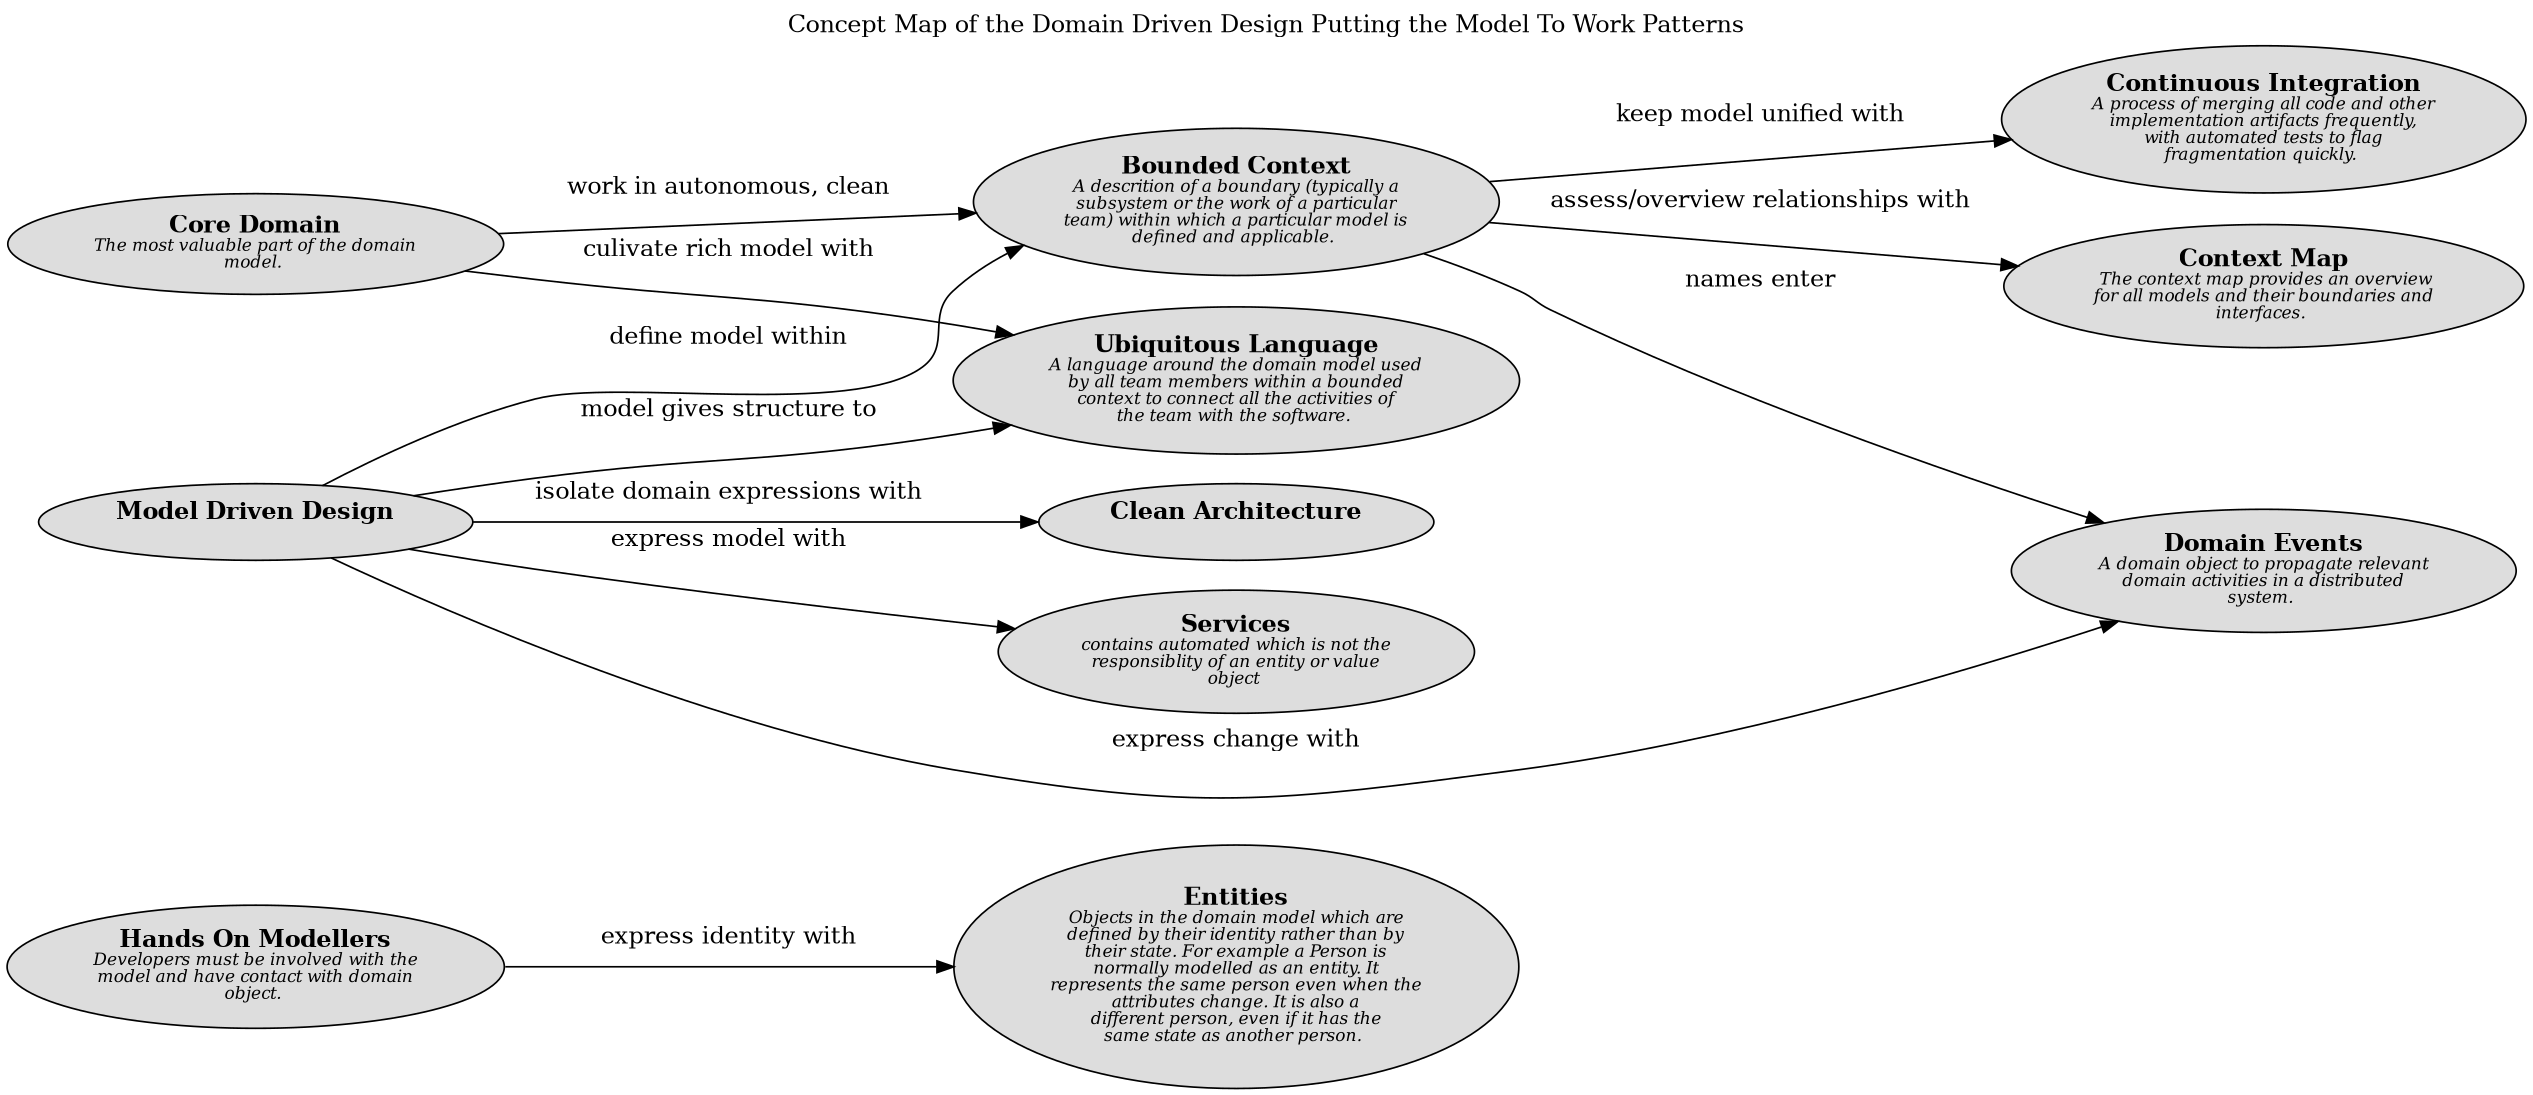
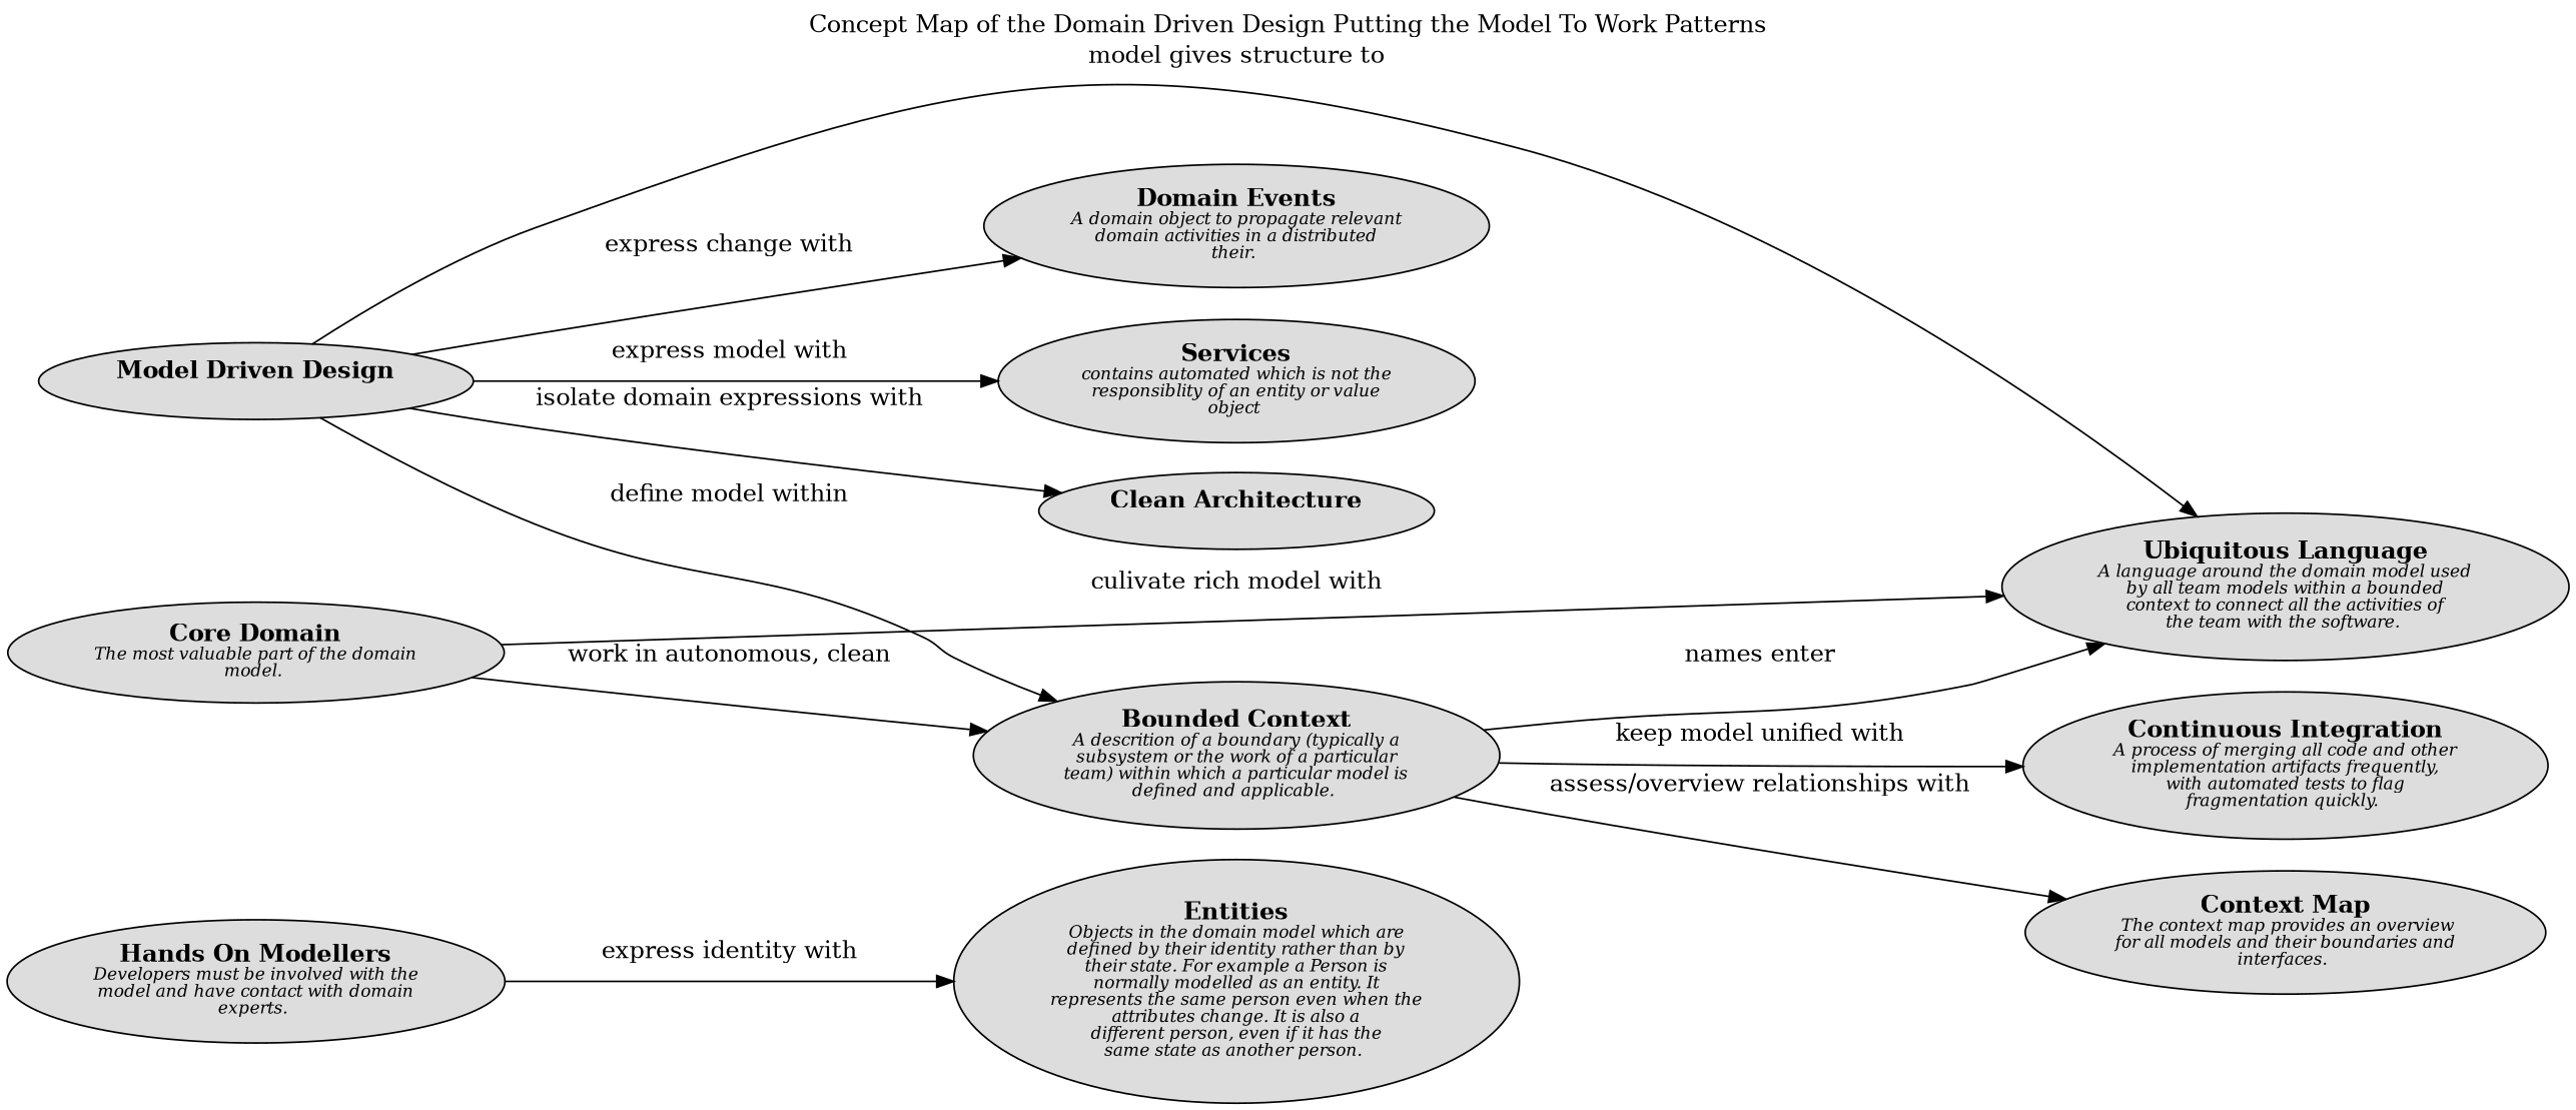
  digraph {
    label="Concept Map of the Domain Driven Design Putting the Model To Work Patterns"
    labelloc=t
    rankdir=LR
    node [fillcolor="#dddddd" shape=ellipse style=filled]
-   n1 [label=<<B>Hands On Modellers</B><BR/><FONT POINT-SIZE="10"><I>Developers must be involved with the<BR/>model and have contact with domain<BR/>object. </I></FONT>>]
+   n1 [label=<<B>Hands On Modellers</B><BR/><FONT POINT-SIZE="10"><I>Developers must be involved with the<BR/>model and have contact with domain<BR/>experts. </I></FONT>>]
    n2 [label=<<B>Entities</B><BR/><FONT POINT-SIZE="10"><I>Objects in the domain model which are<BR/>defined by their identity rather than by<BR/>their state. For example a Person is<BR/>normally modelled as an entity. It<BR/>represents the same person even when the<BR/>attributes change. It is also a<BR/>different person, even if it has the<BR/>same state as another person. </I></FONT>>]
    n3 [label=<<B>Bounded Context</B><BR/><FONT POINT-SIZE="10"><I>A descrition of a boundary (typically a<BR/>subsystem or the work of a particular<BR/>team) within which a particular model is<BR/>defined and applicable. </I></FONT>>]
-   n4 [label=<<B>Ubiquitous Language</B><BR/><FONT POINT-SIZE="10"><I>A language around the domain model used<BR/>by all team members within a bounded<BR/>context to connect all the activities of<BR/>the team with the software. </I></FONT>>]
+   n4 [label=<<B>Ubiquitous Language</B><BR/><FONT POINT-SIZE="10"><I>A language around the domain model used<BR/>by all team models within a bounded<BR/>context to connect all the activities of<BR/>the team with the software. </I></FONT>>]
    n5 [label=<<B>Continuous Integration</B><BR/><FONT POINT-SIZE="10"><I>A process of merging all code and other<BR/>implementation artifacts frequently,<BR/>with automated tests to flag<BR/>fragmentation quickly. </I></FONT>>]
    n6 [label=<<B>Context Map</B><BR/><FONT POINT-SIZE="10"><I> The context map provides an overview<BR/>for all models and their boundaries and<BR/>interfaces. </I></FONT>>]
    n7 [label=<<B>Model Driven Design</B><BR/><FONT POINT-SIZE="10"><I> </I></FONT>>]
    n8 [label=<<B>Services</B><BR/><FONT POINT-SIZE="10"><I>contains automated which is not the<BR/>responsiblity of an entity or value<BR/>object </I></FONT>>]
    n9 [label=<<B>Clean Architecture</B><BR/><FONT POINT-SIZE="10"><I> </I></FONT>>]
-   n10 [label=<<B>Domain Events</B><BR/><FONT POINT-SIZE="10"><I>A domain object to propagate relevant<BR/>domain activities in a distributed<BR/>system. </I></FONT>>]
+   n10 [label=<<B>Domain Events</B><BR/><FONT POINT-SIZE="10"><I>A domain object to propagate relevant<BR/>domain activities in a distributed<BR/>their. </I></FONT>>]
    n11 [label=<<B>Core Domain</B><BR/><FONT POINT-SIZE="10"><I>The most valuable part of the domain<BR/>model. </I></FONT>>]
    n1 -> n2 [label=<express identity with<BR/><FONT POINT-SIZE="10"><I> </I></FONT>>]
-   n3 -> n10 [label=<names enter<BR/><FONT POINT-SIZE="10"><I> </I></FONT>>]
+   n3 -> n4 [label=<names enter<BR/><FONT POINT-SIZE="10"><I> </I></FONT>>]
    n3 -> n5 [label=<keep model unified with<BR/><FONT POINT-SIZE="10"><I> </I></FONT>>]
    n3 -> n6 [label=<assess/overview relationships with<BR/><FONT POINT-SIZE="10"><I> </I></FONT>>]
    n7 -> n3 [label=<define model within<BR/><FONT POINT-SIZE="10"><I> </I></FONT>>]
    n7 -> n4 [label=<model gives structure to<BR/><FONT POINT-SIZE="10"><I> </I></FONT>>]
    n7 -> n8 [label=<express model with<BR/><FONT POINT-SIZE="10"><I> </I></FONT>>]
    n7 -> n9 [label=<isolate domain expressions with<BR/><FONT POINT-SIZE="10"><I> </I></FONT>>]
    n7 -> n10 [label=<express change with<BR/><FONT POINT-SIZE="10"><I> </I></FONT>>]
    n11 -> n3 [label=<work in autonomous, clean<BR/><FONT POINT-SIZE="10"><I> </I></FONT>>]
    n11 -> n4 [label=<culivate rich model with<BR/><FONT POINT-SIZE="10"><I> </I></FONT>>]
  }
